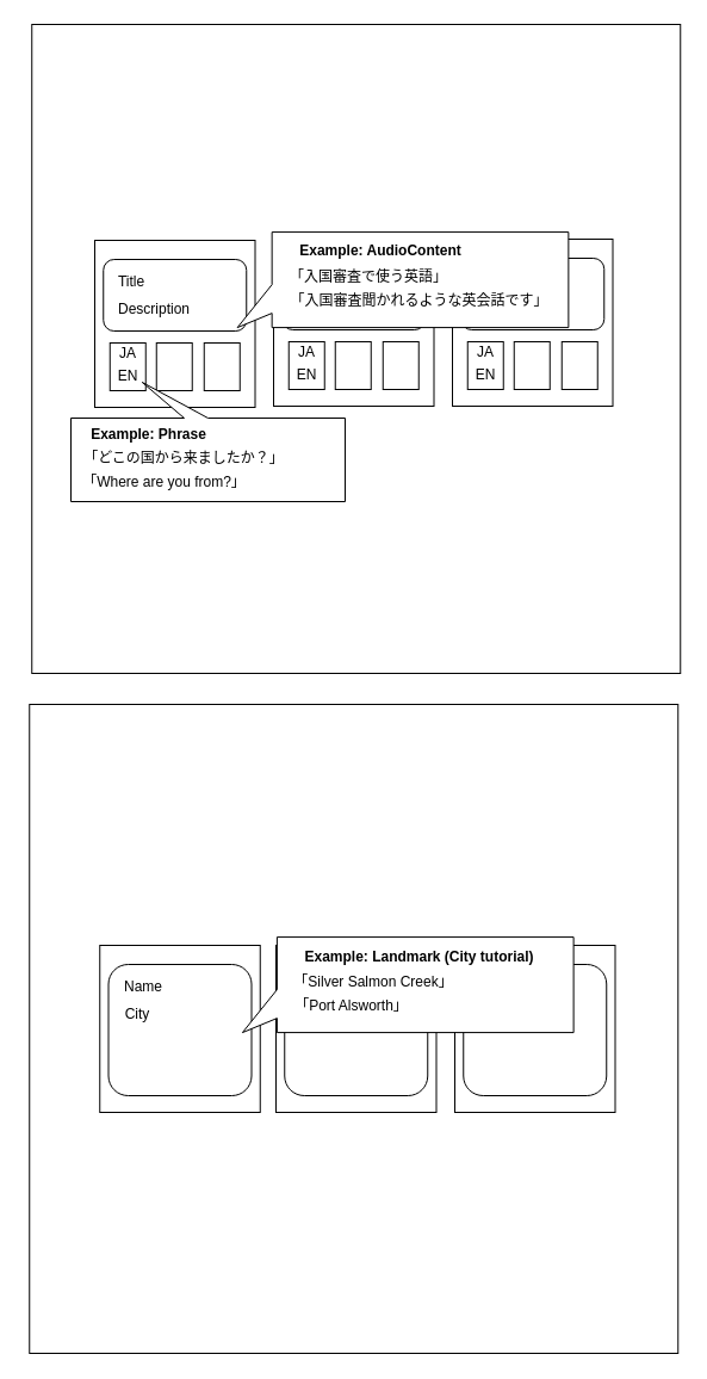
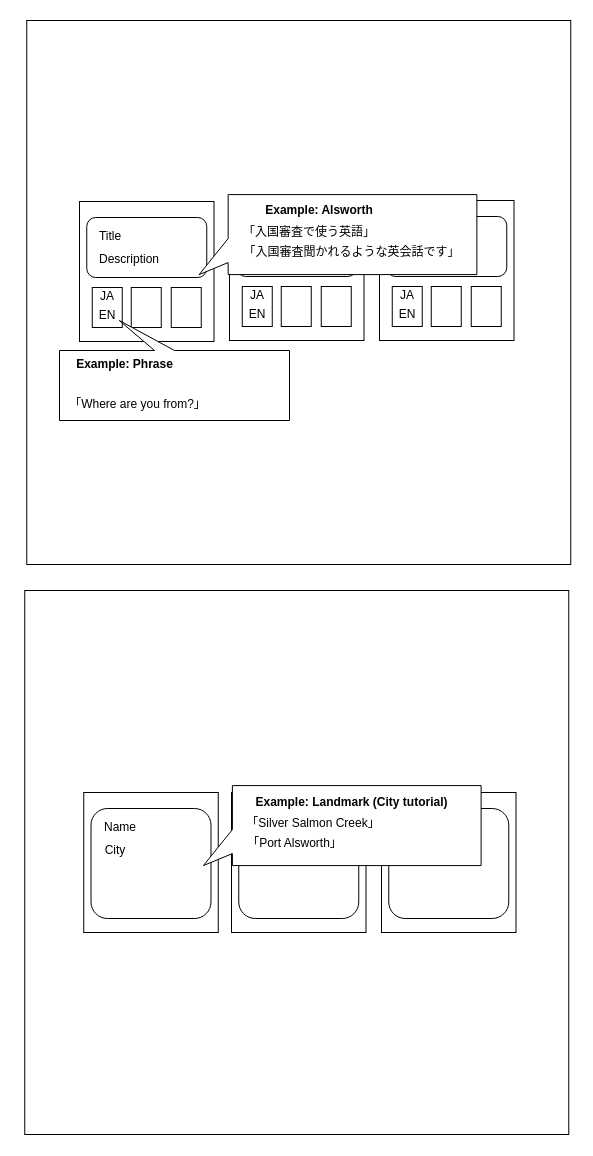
  <mxCell id="0" />
  <mxCell id="1" parent="0" />
  <mxCell id="2" value="" style="whiteSpace=wrap;html=1;aspect=fixed;" vertex="1" parent="1"><mxGeometry x="26.25" y="20" width="544" height="544" as="geometry" /></mxCell>
  <mxCell id="3" value="" style="group" vertex="1" connectable="0" parent="1"><mxGeometry x="79" y="201" width="134.5" height="140" as="geometry" /></mxCell>
  <mxCell id="4" value="" style="rounded=0;whiteSpace=wrap;html=1;" vertex="1" parent="3"><mxGeometry width="134.5" height="140" as="geometry" /></mxCell>
  <mxCell id="5" value="" style="group" vertex="1" connectable="0" parent="3"><mxGeometry x="7.25" y="16" width="120" height="110" as="geometry" /></mxCell>
  <mxCell id="6" value="" style="rounded=1;whiteSpace=wrap;html=1;" vertex="1" parent="5"><mxGeometry width="120" height="60" as="geometry" /></mxCell>
  <mxCell id="7" value="" style="group" vertex="1" connectable="0" parent="5"><mxGeometry x="5.5" y="70" width="109" height="40" as="geometry" /></mxCell>
  <mxCell id="8" value="" style="rounded=0;whiteSpace=wrap;html=1;" vertex="1" parent="7"><mxGeometry width="30" height="40" as="geometry" /></mxCell>
  <mxCell id="9" value="" style="rounded=0;whiteSpace=wrap;html=1;" vertex="1" parent="7"><mxGeometry x="39" width="30" height="40" as="geometry" /></mxCell>
  <mxCell id="10" value="" style="rounded=0;whiteSpace=wrap;html=1;" vertex="1" parent="7"><mxGeometry x="79" width="30" height="40" as="geometry" /></mxCell>
  <mxCell id="11" value="JA" style="text;html=1;strokeColor=none;fillColor=none;align=center;verticalAlign=middle;whiteSpace=wrap;rounded=0;" vertex="1" parent="7"><mxGeometry x="-5" y="-1" width="40" height="20" as="geometry" /></mxCell>
  <mxCell id="12" value="EN" style="text;html=1;strokeColor=none;fillColor=none;align=center;verticalAlign=middle;whiteSpace=wrap;rounded=0;" vertex="1" parent="7"><mxGeometry x="-5" y="18" width="40" height="20" as="geometry" /></mxCell>
  <mxCell id="13" value="Title" style="text;html=1;strokeColor=none;fillColor=none;align=center;verticalAlign=middle;whiteSpace=wrap;rounded=0;" vertex="1" parent="5"><mxGeometry x="3.5" y="9" width="40" height="20" as="geometry" /></mxCell>
  <mxCell id="14" value="Description" style="text;html=1;strokeColor=none;fillColor=none;align=center;verticalAlign=middle;whiteSpace=wrap;rounded=0;" vertex="1" parent="5"><mxGeometry x="22.75" y="32" width="40" height="20" as="geometry" /></mxCell>
  <mxCell id="15" value="" style="shape=callout;whiteSpace=wrap;html=1;perimeter=calloutPerimeter;rotation=-180;position2=0.74;" vertex="1" parent="1"><mxGeometry x="59" y="320" width="230" height="100" as="geometry" /></mxCell>
  <mxCell id="16" value="&lt;b&gt;Example: Phrase&lt;/b&gt;" style="text;html=1;strokeColor=none;fillColor=none;align=center;verticalAlign=middle;whiteSpace=wrap;rounded=0;" vertex="1" parent="1"><mxGeometry x="70" y="354" width="109" height="20" as="geometry" /></mxCell>
- <mxCell id="17" value="「どこの国から来ましたか？」" style="text;html=1;strokeColor=none;fillColor=none;align=center;verticalAlign=middle;whiteSpace=wrap;rounded=0;" vertex="1" parent="1"><mxGeometry x="59" y="374" width="190" height="20" as="geometry" /></mxCell>
  <mxCell id="18" value="「Where are you from?」" style="text;html=1;strokeColor=none;fillColor=none;align=center;verticalAlign=middle;whiteSpace=wrap;rounded=0;" vertex="1" parent="1"><mxGeometry x="20" y="394" width="235" height="20" as="geometry" /></mxCell>
  <mxCell id="19" value="" style="group" vertex="1" connectable="0" parent="1"><mxGeometry x="379" y="200" width="134.5" height="140" as="geometry" /></mxCell>
  <mxCell id="20" value="" style="rounded=0;whiteSpace=wrap;html=1;" vertex="1" parent="19"><mxGeometry width="134.5" height="140" as="geometry" /></mxCell>
  <mxCell id="21" value="" style="group" vertex="1" connectable="0" parent="19"><mxGeometry x="7.25" y="16" width="120" height="110" as="geometry" /></mxCell>
  <mxCell id="22" value="" style="rounded=1;whiteSpace=wrap;html=1;" vertex="1" parent="21"><mxGeometry width="120" height="60" as="geometry" /></mxCell>
  <mxCell id="23" value="" style="group" vertex="1" connectable="0" parent="21"><mxGeometry x="5.5" y="70" width="109" height="40" as="geometry" /></mxCell>
  <mxCell id="24" value="" style="rounded=0;whiteSpace=wrap;html=1;" vertex="1" parent="23"><mxGeometry width="30" height="40" as="geometry" /></mxCell>
  <mxCell id="25" value="" style="rounded=0;whiteSpace=wrap;html=1;" vertex="1" parent="23"><mxGeometry x="39" width="30" height="40" as="geometry" /></mxCell>
  <mxCell id="26" value="" style="rounded=0;whiteSpace=wrap;html=1;" vertex="1" parent="23"><mxGeometry x="79" width="30" height="40" as="geometry" /></mxCell>
  <mxCell id="27" value="JA" style="text;html=1;strokeColor=none;fillColor=none;align=center;verticalAlign=middle;whiteSpace=wrap;rounded=0;" vertex="1" parent="23"><mxGeometry x="-5" y="-1" width="40" height="20" as="geometry" /></mxCell>
  <mxCell id="28" value="EN" style="text;html=1;strokeColor=none;fillColor=none;align=center;verticalAlign=middle;whiteSpace=wrap;rounded=0;" vertex="1" parent="23"><mxGeometry x="-5" y="18" width="40" height="20" as="geometry" /></mxCell>
  <mxCell id="29" value="Title" style="text;html=1;strokeColor=none;fillColor=none;align=center;verticalAlign=middle;whiteSpace=wrap;rounded=0;" vertex="1" parent="21"><mxGeometry x="3.5" y="9" width="40" height="20" as="geometry" /></mxCell>
  <mxCell id="30" value="Description" style="text;html=1;strokeColor=none;fillColor=none;align=center;verticalAlign=middle;whiteSpace=wrap;rounded=0;" vertex="1" parent="21"><mxGeometry x="22.75" y="32" width="40" height="20" as="geometry" /></mxCell>
  <mxCell id="31" value="" style="group" vertex="1" connectable="0" parent="1"><mxGeometry x="229" y="200" width="134.5" height="140" as="geometry" /></mxCell>
  <mxCell id="32" value="" style="rounded=0;whiteSpace=wrap;html=1;" vertex="1" parent="31"><mxGeometry width="134.5" height="140" as="geometry" /></mxCell>
  <mxCell id="33" value="" style="group" vertex="1" connectable="0" parent="31"><mxGeometry x="7.25" y="16" width="120" height="110" as="geometry" /></mxCell>
  <mxCell id="34" value="" style="rounded=1;whiteSpace=wrap;html=1;" vertex="1" parent="33"><mxGeometry width="120" height="60" as="geometry" /></mxCell>
  <mxCell id="35" value="" style="group" vertex="1" connectable="0" parent="33"><mxGeometry x="5.5" y="70" width="109" height="40" as="geometry" /></mxCell>
  <mxCell id="36" value="" style="rounded=0;whiteSpace=wrap;html=1;" vertex="1" parent="35"><mxGeometry width="30" height="40" as="geometry" /></mxCell>
  <mxCell id="37" value="" style="rounded=0;whiteSpace=wrap;html=1;" vertex="1" parent="35"><mxGeometry x="39" width="30" height="40" as="geometry" /></mxCell>
  <mxCell id="38" value="" style="rounded=0;whiteSpace=wrap;html=1;" vertex="1" parent="35"><mxGeometry x="79" width="30" height="40" as="geometry" /></mxCell>
  <mxCell id="39" value="JA" style="text;html=1;strokeColor=none;fillColor=none;align=center;verticalAlign=middle;whiteSpace=wrap;rounded=0;" vertex="1" parent="35"><mxGeometry x="-5" y="-1" width="40" height="20" as="geometry" /></mxCell>
  <mxCell id="40" value="EN" style="text;html=1;strokeColor=none;fillColor=none;align=center;verticalAlign=middle;whiteSpace=wrap;rounded=0;" vertex="1" parent="35"><mxGeometry x="-5" y="18" width="40" height="20" as="geometry" /></mxCell>
  <mxCell id="41" value="Title" style="text;html=1;strokeColor=none;fillColor=none;align=center;verticalAlign=middle;whiteSpace=wrap;rounded=0;" vertex="1" parent="33"><mxGeometry x="3.5" y="9" width="40" height="20" as="geometry" /></mxCell>
  <mxCell id="42" value="Description" style="text;html=1;strokeColor=none;fillColor=none;align=center;verticalAlign=middle;whiteSpace=wrap;rounded=0;" vertex="1" parent="33"><mxGeometry x="22.75" y="32" width="40" height="20" as="geometry" /></mxCell>
  <mxCell id="43" value="" style="group" vertex="1" connectable="0" parent="1"><mxGeometry x="198.65" y="194.09" width="277.72" height="80" as="geometry" /></mxCell>
  <mxCell id="44" value="" style="shape=callout;whiteSpace=wrap;html=1;perimeter=calloutPerimeter;rotation=90;position2=1;base=24;size=29;position=0.55;" vertex="1" parent="43"><mxGeometry x="98.86" y="-98.86" width="80" height="277.72" as="geometry" /></mxCell>
- <mxCell id="45" value="&lt;b&gt;Example: AudioContent&lt;/b&gt;" style="text;html=1;strokeColor=none;fillColor=none;align=center;verticalAlign=middle;whiteSpace=wrap;rounded=0;" vertex="1" parent="43"><mxGeometry x="40.35" y="5.91" width="159.65" height="20" as="geometry" /></mxCell>
+ <mxCell id="45" value="&lt;b&gt;Example: Alsworth&lt;/b&gt;" style="text;html=1;strokeColor=none;fillColor=none;align=center;verticalAlign=middle;whiteSpace=wrap;rounded=0;" vertex="1" parent="43"><mxGeometry x="40.35" y="5.91" width="159.65" height="20" as="geometry" /></mxCell>
  <mxCell id="46" value="「入国審査で使う英語」" style="text;html=1;strokeColor=none;fillColor=none;align=center;verticalAlign=middle;whiteSpace=wrap;rounded=0;" vertex="1" parent="43"><mxGeometry x="35.35" y="27.79" width="150" height="20" as="geometry" /></mxCell>
  <mxCell id="47" value="「入国審査聞かれるような英会話です」" style="text;html=1;strokeColor=none;fillColor=none;align=center;verticalAlign=middle;whiteSpace=wrap;rounded=0;" vertex="1" parent="43"><mxGeometry x="35.35" y="47.79" width="235" height="20" as="geometry" /></mxCell>
  <mxCell id="48" value="" style="whiteSpace=wrap;html=1;aspect=fixed;" vertex="1" parent="1"><mxGeometry x="24.25" y="590" width="544" height="544" as="geometry" /></mxCell>
  <mxCell id="49" value="" style="group" vertex="1" connectable="0" parent="1"><mxGeometry x="83.25" y="792" width="134.5" height="140" as="geometry" /></mxCell>
  <mxCell id="50" value="" style="rounded=0;whiteSpace=wrap;html=1;" vertex="1" parent="49"><mxGeometry width="134.5" height="140" as="geometry" /></mxCell>
  <mxCell id="51" value="" style="group" vertex="1" connectable="0" parent="49"><mxGeometry x="7.25" y="16" width="120" height="110" as="geometry" /></mxCell>
  <mxCell id="52" value="" style="rounded=1;whiteSpace=wrap;html=1;" vertex="1" parent="51"><mxGeometry width="120" height="110" as="geometry" /></mxCell>
  <mxCell id="53" value="Name" style="text;html=1;strokeColor=none;fillColor=none;align=center;verticalAlign=middle;whiteSpace=wrap;rounded=0;" vertex="1" parent="51"><mxGeometry x="9.5" y="9" width="40" height="20" as="geometry" /></mxCell>
  <mxCell id="54" value="City" style="text;html=1;strokeColor=none;fillColor=none;align=center;verticalAlign=middle;whiteSpace=wrap;rounded=0;" vertex="1" parent="51"><mxGeometry x="4.75" y="32" width="40" height="20" as="geometry" /></mxCell>
  <mxCell id="55" value="" style="group" vertex="1" connectable="0" parent="1"><mxGeometry x="231" y="792" width="134.5" height="140" as="geometry" /></mxCell>
  <mxCell id="56" value="" style="rounded=0;whiteSpace=wrap;html=1;" vertex="1" parent="55"><mxGeometry width="134.5" height="140" as="geometry" /></mxCell>
  <mxCell id="57" value="" style="group" vertex="1" connectable="0" parent="55"><mxGeometry x="7.25" y="16" width="120" height="110" as="geometry" /></mxCell>
  <mxCell id="58" value="" style="rounded=1;whiteSpace=wrap;html=1;" vertex="1" parent="57"><mxGeometry width="120" height="110" as="geometry" /></mxCell>
  <mxCell id="59" value="Title" style="text;html=1;strokeColor=none;fillColor=none;align=center;verticalAlign=middle;whiteSpace=wrap;rounded=0;" vertex="1" parent="57"><mxGeometry x="3.5" y="9" width="40" height="20" as="geometry" /></mxCell>
  <mxCell id="60" value="Description" style="text;html=1;strokeColor=none;fillColor=none;align=center;verticalAlign=middle;whiteSpace=wrap;rounded=0;" vertex="1" parent="57"><mxGeometry x="22.75" y="32" width="40" height="20" as="geometry" /></mxCell>
  <mxCell id="61" value="" style="group" vertex="1" connectable="0" parent="1"><mxGeometry x="381" y="792" width="134.5" height="140" as="geometry" /></mxCell>
  <mxCell id="62" value="" style="rounded=0;whiteSpace=wrap;html=1;" vertex="1" parent="61"><mxGeometry width="134.5" height="140" as="geometry" /></mxCell>
  <mxCell id="63" value="" style="group" vertex="1" connectable="0" parent="61"><mxGeometry x="7.25" y="16" width="120" height="110" as="geometry" /></mxCell>
  <mxCell id="64" value="" style="rounded=1;whiteSpace=wrap;html=1;" vertex="1" parent="63"><mxGeometry width="120" height="110" as="geometry" /></mxCell>
  <mxCell id="65" value="Title" style="text;html=1;strokeColor=none;fillColor=none;align=center;verticalAlign=middle;whiteSpace=wrap;rounded=0;" vertex="1" parent="63"><mxGeometry x="3.5" y="9" width="40" height="20" as="geometry" /></mxCell>
  <mxCell id="66" value="Description" style="text;html=1;strokeColor=none;fillColor=none;align=center;verticalAlign=middle;whiteSpace=wrap;rounded=0;" vertex="1" parent="63"><mxGeometry x="22.75" y="32" width="40" height="20" as="geometry" /></mxCell>
  <mxCell id="67" value="" style="group" vertex="1" connectable="0" parent="1"><mxGeometry x="202.9" y="785.09" width="277.72" height="80" as="geometry" /></mxCell>
  <mxCell id="68" value="" style="shape=callout;whiteSpace=wrap;html=1;perimeter=calloutPerimeter;rotation=90;position2=1;base=24;size=29;position=0.55;" vertex="1" parent="67"><mxGeometry x="98.86" y="-98.86" width="80" height="277.72" as="geometry" /></mxCell>
  <mxCell id="69" value="&lt;b&gt;Example: Landmark (City tutorial)&lt;/b&gt;" style="text;html=1;strokeColor=none;fillColor=none;align=center;verticalAlign=middle;whiteSpace=wrap;rounded=0;" vertex="1" parent="67"><mxGeometry x="26.7" y="6.79" width="243.3" height="20" as="geometry" /></mxCell>
  <mxCell id="70" value="「Silver Salmon Creek」" style="text;html=1;strokeColor=none;fillColor=none;align=center;verticalAlign=middle;whiteSpace=wrap;rounded=0;" vertex="1" parent="67"><mxGeometry x="35.35" y="27.79" width="150" height="20" as="geometry" /></mxCell>
  <mxCell id="71" value="「Port Alsworth」" style="text;html=1;strokeColor=none;fillColor=none;align=center;verticalAlign=middle;whiteSpace=wrap;rounded=0;" vertex="1" parent="67"><mxGeometry x="34.35" y="47.79" width="114.65" height="20" as="geometry" /></mxCell>
